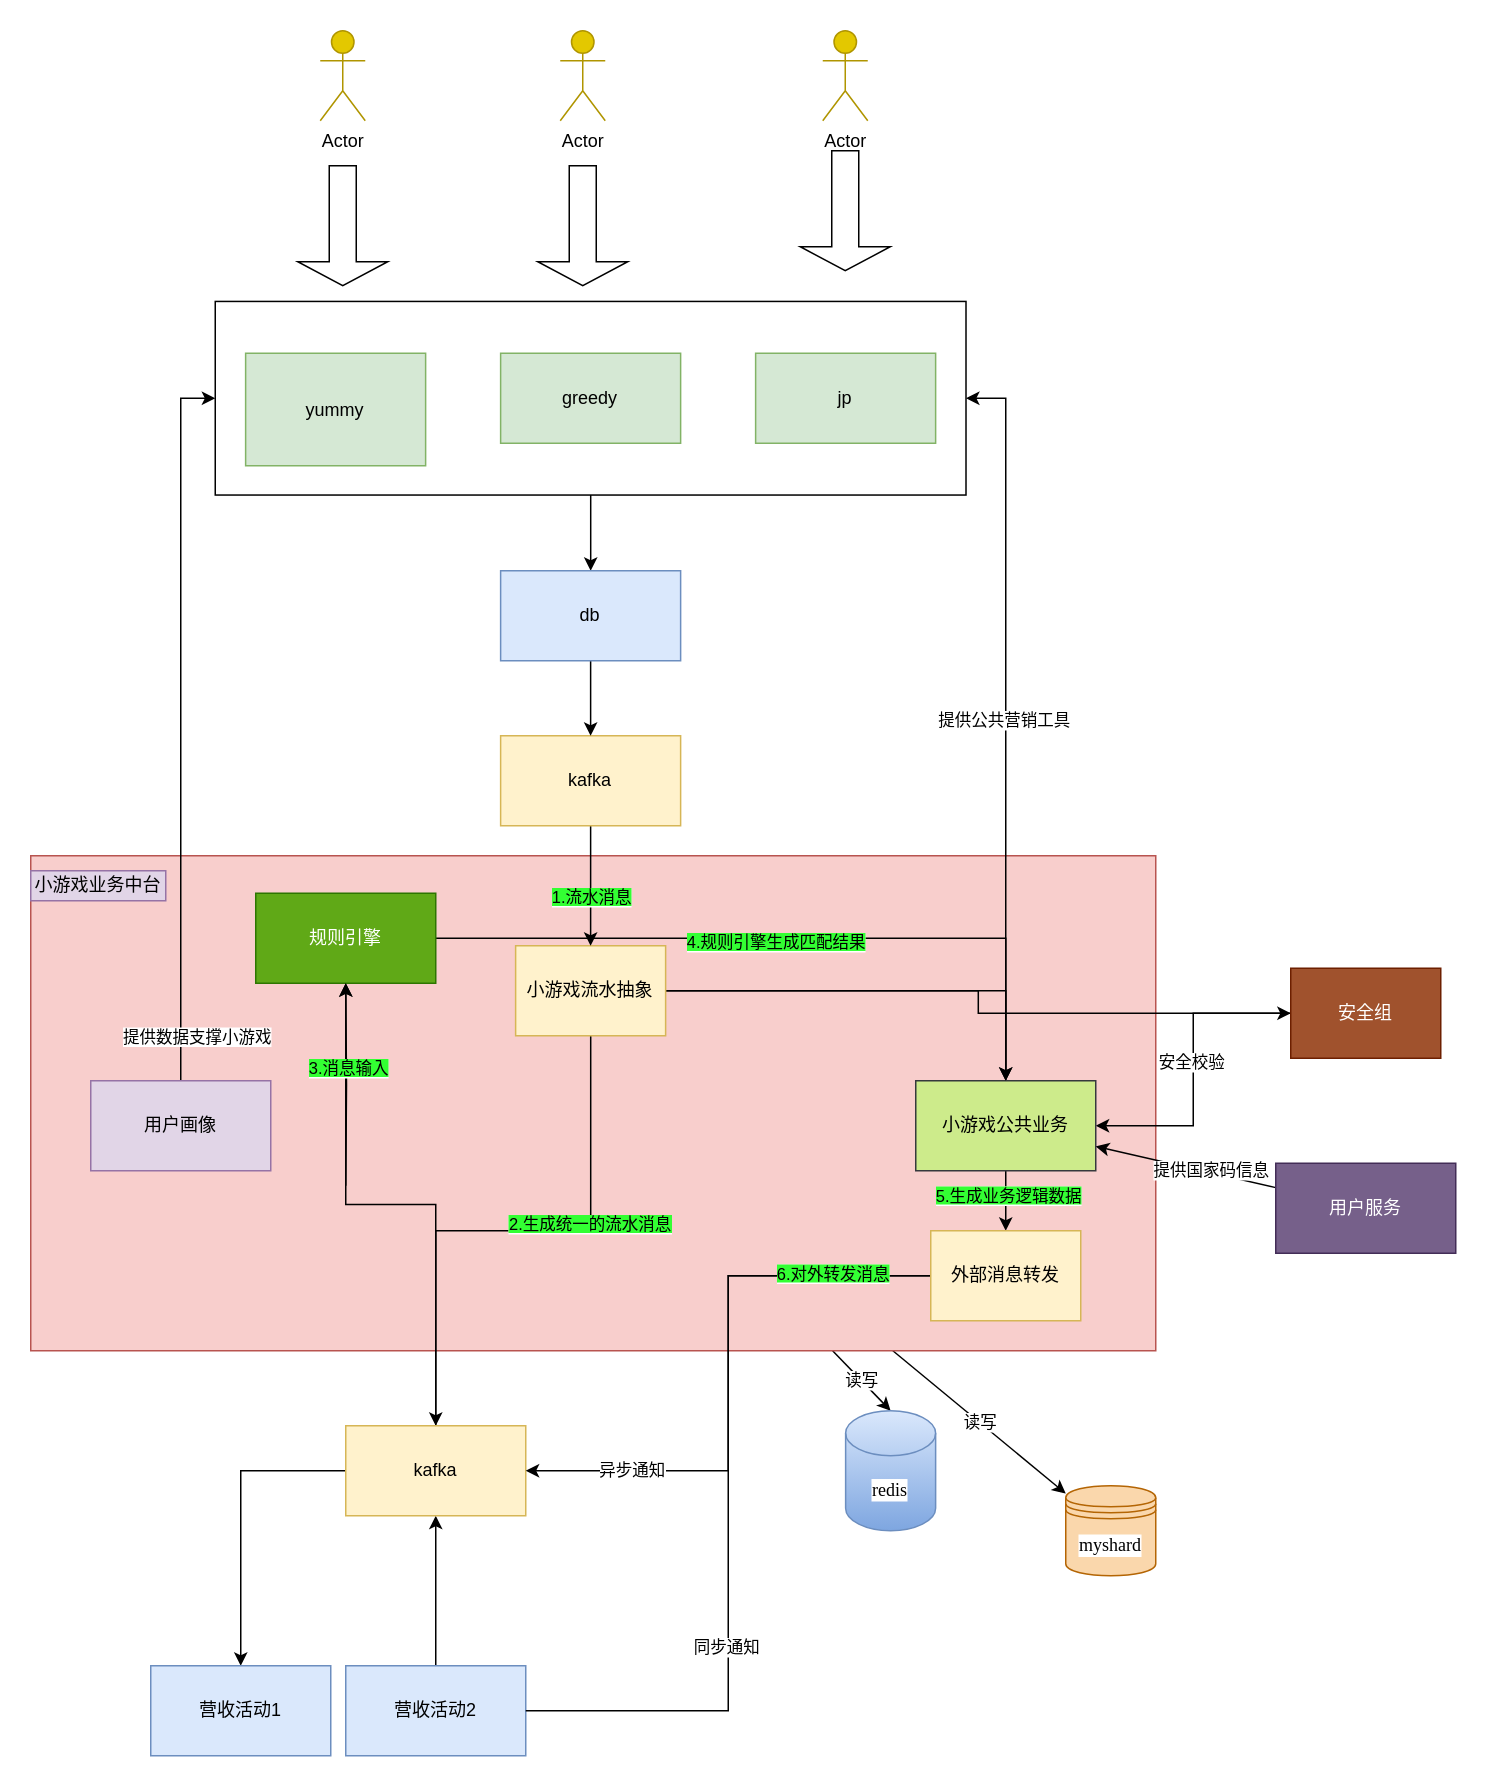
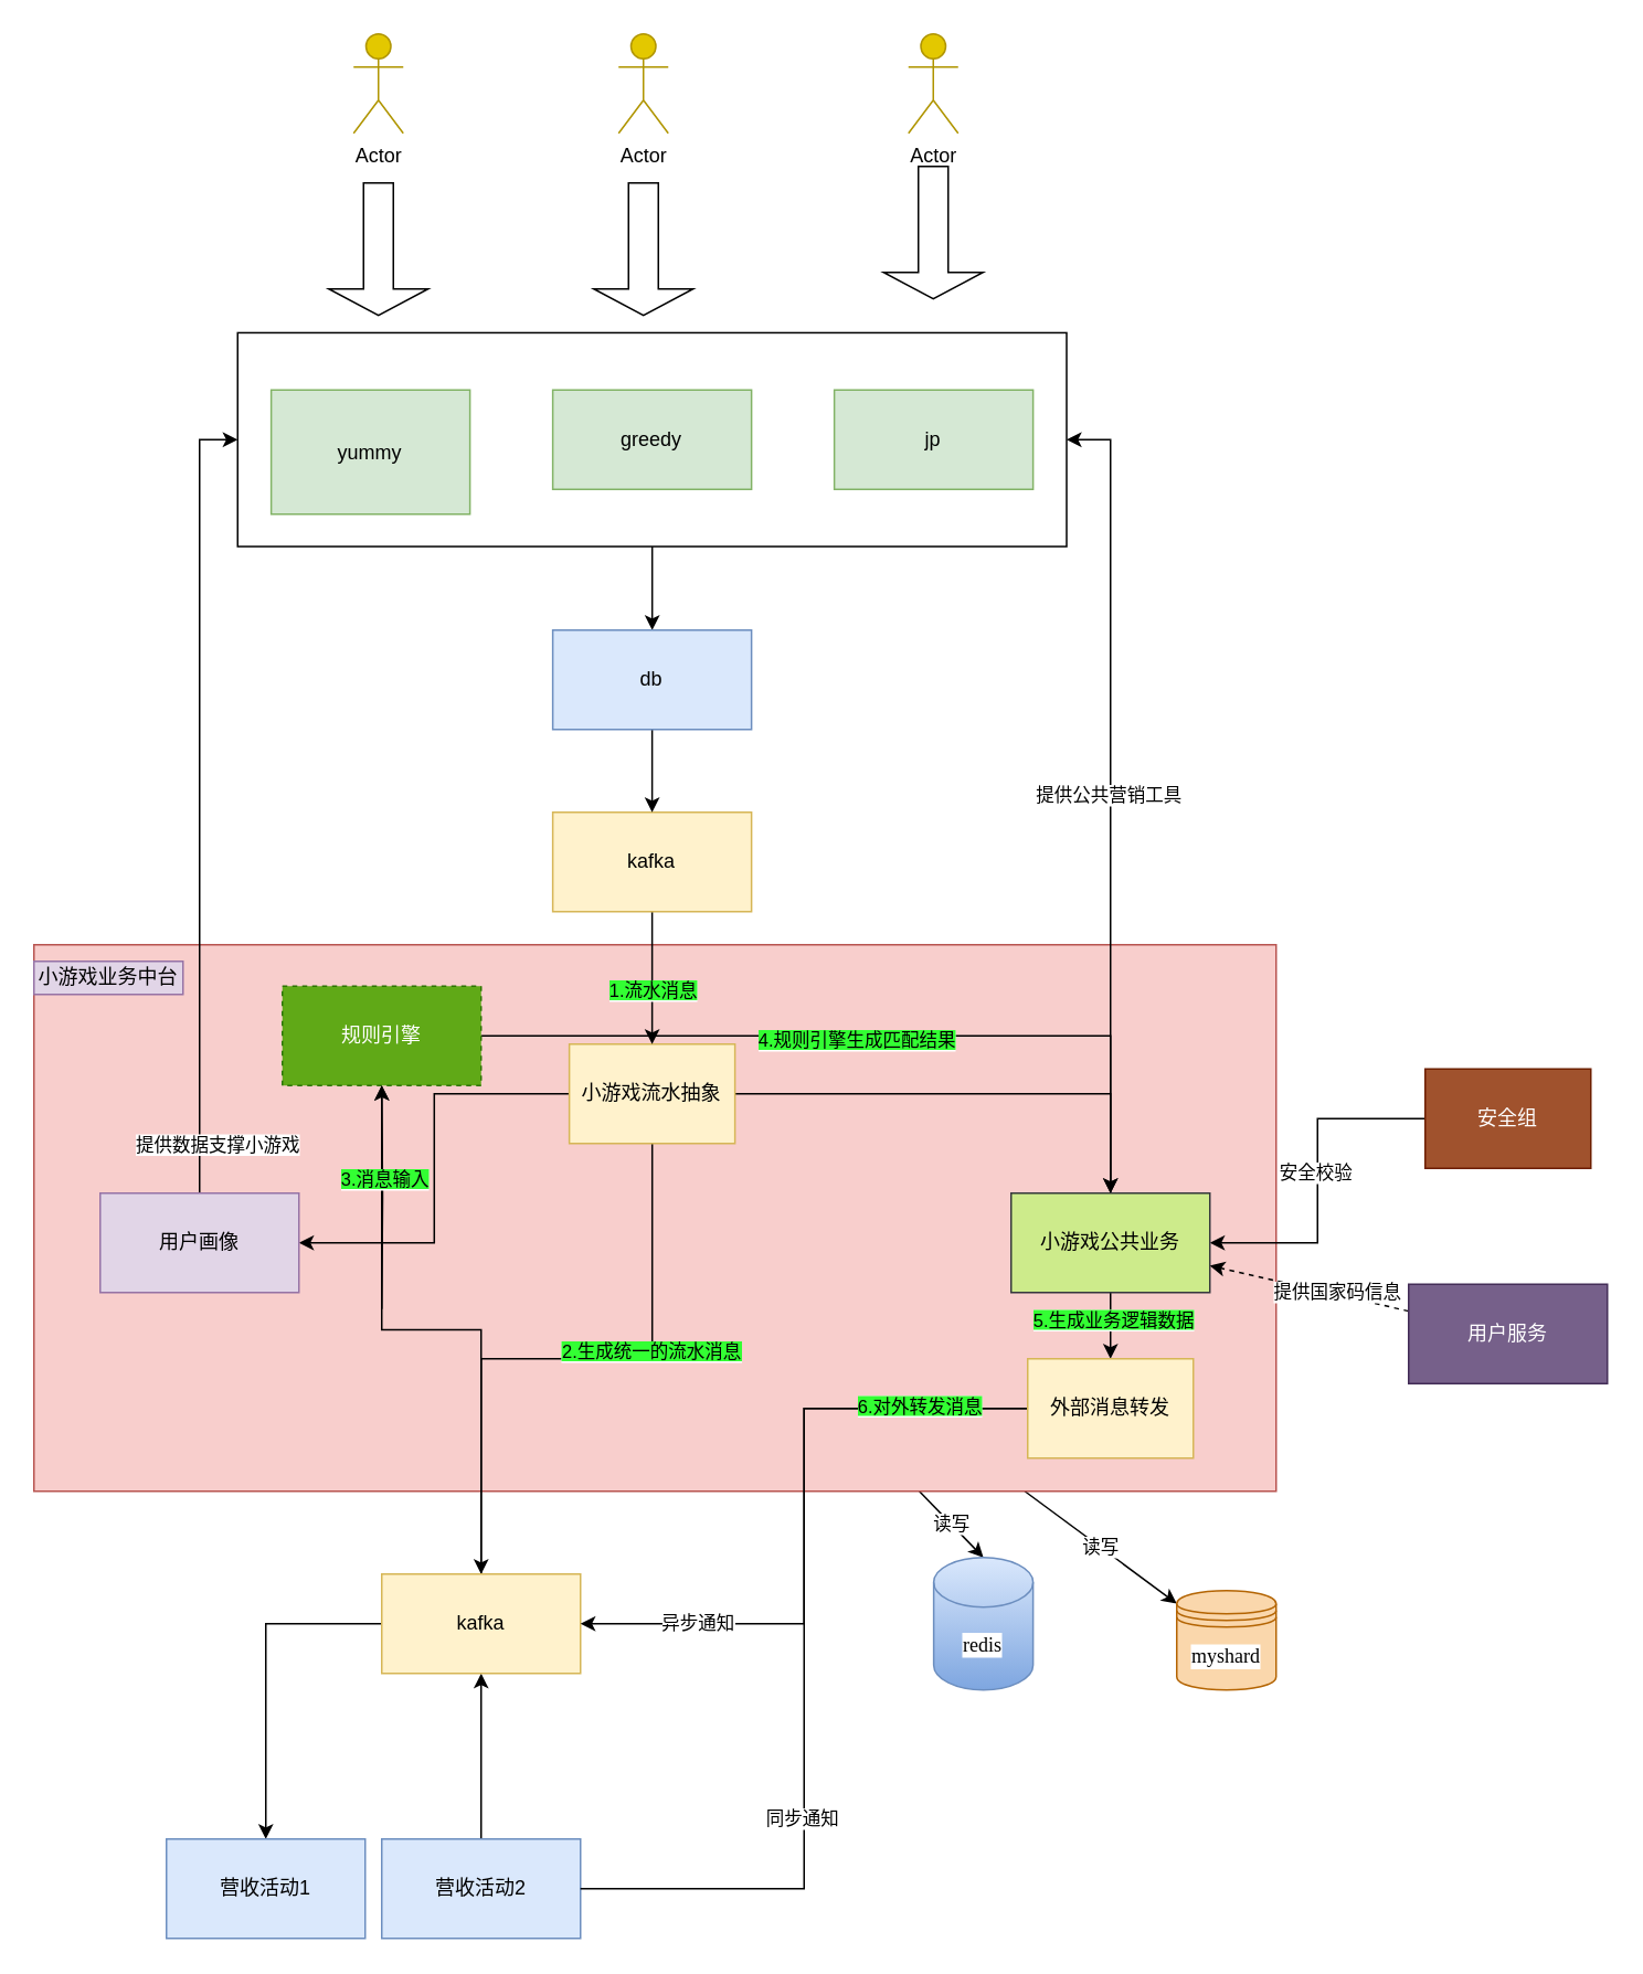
  <mxCell id="0" />
  <mxCell id="1" parent="0" />
  <mxCell id="2" value="读写" style="edgeStyle=none;rounded=0;orthogonalLoop=1;jettySize=auto;html=1;fontFamily=Verdana;" parent="1" source="4" target="16" edge="1"><mxGeometry relative="1" as="geometry" /></mxCell>
  <mxCell id="3" value="读写" style="edgeStyle=none;rounded=0;orthogonalLoop=1;jettySize=auto;html=1;entryX=0.5;entryY=0;entryDx=0;entryDy=0;entryPerimeter=0;fontFamily=Verdana;" parent="1" source="4" target="17" edge="1"><mxGeometry relative="1" as="geometry" /></mxCell>
  <mxCell id="4" value="" style="rounded=0;whiteSpace=wrap;html=1;fillColor=#f8cecc;strokeColor=#b85450;" parent="1" vertex="1"><mxGeometry x="20" y="570" width="750" height="330" as="geometry" /></mxCell>
  <mxCell id="5" value="Actor" style="shape=umlActor;verticalLabelPosition=bottom;verticalAlign=top;html=1;outlineConnect=0;fillColor=#e3c800;fontColor=#000000;strokeColor=#B09500;" parent="1" vertex="1"><mxGeometry x="213" y="20" width="30" height="60" as="geometry" /></mxCell>
  <mxCell id="6" value="Actor" style="shape=umlActor;verticalLabelPosition=bottom;verticalAlign=top;html=1;outlineConnect=0;fillColor=#e3c800;fontColor=#000000;strokeColor=#B09500;" parent="1" vertex="1"><mxGeometry x="373" y="20" width="30" height="60" as="geometry" /></mxCell>
  <mxCell id="7" value="Actor" style="shape=umlActor;verticalLabelPosition=bottom;verticalAlign=top;html=1;outlineConnect=0;fillColor=#e3c800;fontColor=#000000;strokeColor=#B09500;" parent="1" vertex="1"><mxGeometry x="548" y="20" width="30" height="60" as="geometry" /></mxCell>
  <mxCell id="8" value="" style="shape=singleArrow;direction=south;whiteSpace=wrap;html=1;" parent="1" vertex="1"><mxGeometry x="198" y="110" width="60" height="80" as="geometry" /></mxCell>
  <mxCell id="9" value="" style="shape=singleArrow;direction=south;whiteSpace=wrap;html=1;" parent="1" vertex="1"><mxGeometry x="358" y="110" width="60" height="80" as="geometry" /></mxCell>
  <mxCell id="10" value="" style="shape=singleArrow;direction=south;whiteSpace=wrap;html=1;" parent="1" vertex="1"><mxGeometry x="533" y="100" width="60" height="80" as="geometry" /></mxCell>
  <mxCell id="11" value="yummy" style="rounded=0;whiteSpace=wrap;html=1;fillColor=#d5e8d4;strokeColor=#82b366;" parent="1" vertex="1"><mxGeometry x="163.25" y="235" width="120" height="75" as="geometry" /></mxCell>
  <mxCell id="12" value="greedy" style="rounded=0;whiteSpace=wrap;html=1;fillColor=#d5e8d4;strokeColor=#82b366;" parent="1" vertex="1"><mxGeometry x="333.25" y="235" width="120" height="60" as="geometry" /></mxCell>
  <mxCell id="13" value="jp" style="rounded=0;whiteSpace=wrap;html=1;fillColor=#d5e8d4;strokeColor=#82b366;" parent="1" vertex="1"><mxGeometry x="503.25" y="235" width="120" height="60" as="geometry" /></mxCell>
  <mxCell id="14" value="小游戏业务中台" style="text;html=1;align=center;verticalAlign=middle;whiteSpace=wrap;rounded=0;fillColor=#e1d5e7;strokeColor=#9673a6;" parent="1" vertex="1"><mxGeometry x="20" y="580" width="90" height="20" as="geometry" /></mxCell>
  <mxCell id="15" value="" style="edgeStyle=none;rounded=0;orthogonalLoop=1;jettySize=auto;html=1;" parent="1" edge="1"><mxGeometry relative="1" as="geometry"><mxPoint x="646.245" y="661" as="sourcePoint" /><mxPoint x="646.51" y="661.3" as="targetPoint" /></mxGeometry></mxCell>
- <mxCell id="16" value="myshard" style="shape=datastore;whiteSpace=wrap;html=1;labelBackgroundColor=#FFFFFF;fontFamily=Verdana;fillColor=#fad7ac;strokeColor=#b46504;" parent="1" vertex="1"><mxGeometry x="710" y="990" width="60" height="60" as="geometry" /></mxCell>
+ <mxCell id="16" value="myshard" style="shape=datastore;whiteSpace=wrap;html=1;labelBackgroundColor=#FFFFFF;fontFamily=Verdana;fillColor=#fad7ac;strokeColor=#b46504;" parent="1" vertex="1"><mxGeometry x="710" y="960" width="60" height="60" as="geometry" /></mxCell>
  <mxCell id="17" value="redis" style="shape=cylinder3;whiteSpace=wrap;html=1;boundedLbl=1;backgroundOutline=1;size=15;labelBackgroundColor=#FFFFFF;fontFamily=Verdana;fillColor=#dae8fc;strokeColor=#6c8ebf;gradientColor=#7ea6e0;" parent="1" vertex="1"><mxGeometry x="563.25" y="940" width="60" height="80" as="geometry" /></mxCell>
  <mxCell id="18" style="edgeStyle=orthogonalEdgeStyle;rounded=0;orthogonalLoop=1;jettySize=auto;html=1;" parent="1" source="22" target="30" edge="1"><mxGeometry relative="1" as="geometry" /></mxCell>
- <mxCell id="19" style="edgeStyle=orthogonalEdgeStyle;rounded=0;orthogonalLoop=1;jettySize=auto;html=1;" parent="1" source="22" target="25" edge="1"><mxGeometry relative="1" as="geometry" /></mxCell>
+ <mxCell id="19" style="edgeStyle=orthogonalEdgeStyle;rounded=0;orthogonalLoop=1;jettySize=auto;html=1;entryX=1;entryY=0.5;entryDx=0;entryDy=0;" parent="1" source="22" target="43" edge="1"><mxGeometry relative="1" as="geometry" /></mxCell>
  <mxCell id="20" style="edgeStyle=orthogonalEdgeStyle;rounded=0;orthogonalLoop=1;jettySize=auto;html=1;entryX=0.5;entryY=0;entryDx=0;entryDy=0;" parent="1" source="22" target="52" edge="1"><mxGeometry relative="1" as="geometry"><mxPoint x="313.25" y="950" as="targetPoint" /></mxGeometry></mxCell>
  <mxCell id="21" value="&lt;span style=&quot;background-color: rgb(51, 255, 51);&quot;&gt;2.生成统一的流水消息&lt;/span&gt;" style="edgeLabel;html=1;align=center;verticalAlign=middle;resizable=0;points=[];" parent="20" vertex="1" connectable="0"><mxGeometry x="-0.311" y="-1" relative="1" as="geometry"><mxPoint as="offset" /></mxGeometry></mxCell>
  <mxCell id="22" value="小游戏流水抽象" style="rounded=0;whiteSpace=wrap;html=1;fillColor=#fff2cc;strokeColor=#d6b656;" parent="1" vertex="1"><mxGeometry x="343.25" y="630" width="100" height="60" as="geometry" /></mxCell>
  <mxCell id="23" style="edgeStyle=orthogonalEdgeStyle;rounded=0;orthogonalLoop=1;jettySize=auto;html=1;entryX=1;entryY=0.5;entryDx=0;entryDy=0;" parent="1" source="25" target="30" edge="1"><mxGeometry relative="1" as="geometry" /></mxCell>
  <mxCell id="24" value="安全校验" style="edgeLabel;html=1;align=center;verticalAlign=middle;resizable=0;points=[];" parent="23" vertex="1" connectable="0"><mxGeometry x="-0.05" y="-2" relative="1" as="geometry"><mxPoint as="offset" /></mxGeometry></mxCell>
  <mxCell id="25" value="安全组" style="rounded=0;whiteSpace=wrap;html=1;fillColor=#a0522d;fontColor=#ffffff;strokeColor=#6D1F00;" parent="1" vertex="1"><mxGeometry x="860" y="645" width="100" height="60" as="geometry" /></mxCell>
  <mxCell id="26" style="edgeStyle=orthogonalEdgeStyle;rounded=0;orthogonalLoop=1;jettySize=auto;html=1;entryX=1;entryY=0.5;entryDx=0;entryDy=0;" parent="1" source="30" target="35" edge="1"><mxGeometry relative="1" as="geometry"><mxPoint x="520" y="370" as="targetPoint" /></mxGeometry></mxCell>
  <mxCell id="27" value="提供公共营销工具" style="edgeLabel;html=1;align=center;verticalAlign=middle;resizable=0;points=[];" parent="26" vertex="1" connectable="0"><mxGeometry x="0.001" y="2" relative="1" as="geometry"><mxPoint as="offset" /></mxGeometry></mxCell>
  <mxCell id="28" value="" style="edgeStyle=orthogonalEdgeStyle;rounded=0;orthogonalLoop=1;jettySize=auto;html=1;" parent="1" source="30" target="58" edge="1"><mxGeometry relative="1" as="geometry" /></mxCell>
  <mxCell id="29" value="&lt;span style=&quot;background-color: rgb(51, 255, 51);&quot;&gt;5.生成业务逻辑数据&lt;/span&gt;" style="edgeLabel;html=1;align=center;verticalAlign=middle;resizable=0;points=[];" parent="28" vertex="1" connectable="0"><mxGeometry x="-0.2" y="1" relative="1" as="geometry"><mxPoint as="offset" /></mxGeometry></mxCell>
  <mxCell id="30" value="小游戏公共业务" style="rounded=0;whiteSpace=wrap;html=1;fillColor=#cdeb8b;strokeColor=#36393d;" parent="1" vertex="1"><mxGeometry x="610" y="720" width="120" height="60" as="geometry" /></mxCell>
- <mxCell id="31" style="edgeStyle=none;rounded=0;orthogonalLoop=1;jettySize=auto;html=1;strokeColor=#000000;" parent="1" source="33" target="30" edge="1"><mxGeometry relative="1" as="geometry" /></mxCell>
+ <mxCell id="31" style="edgeStyle=none;rounded=0;orthogonalLoop=1;jettySize=auto;html=1;strokeColor=#000000;dashed=1;" parent="1" source="33" target="30" edge="1"><mxGeometry relative="1" as="geometry" /></mxCell>
  <mxCell id="32" value="提供国家码信息" style="edgeLabel;html=1;align=center;verticalAlign=middle;resizable=0;points=[];" parent="31" vertex="1" connectable="0"><mxGeometry x="-0.263" y="-2" relative="1" as="geometry"><mxPoint as="offset" /></mxGeometry></mxCell>
  <mxCell id="33" value="用户服务" style="rounded=0;whiteSpace=wrap;html=1;fillColor=#76608a;fontColor=#ffffff;strokeColor=#432D57;" parent="1" vertex="1"><mxGeometry x="850" y="775" width="120" height="60" as="geometry" /></mxCell>
  <mxCell id="34" style="edgeStyle=orthogonalEdgeStyle;rounded=0;orthogonalLoop=1;jettySize=auto;html=1;" parent="1" source="35" target="40" edge="1"><mxGeometry relative="1" as="geometry" /></mxCell>
  <mxCell id="35" value="" style="rounded=0;whiteSpace=wrap;html=1;fillColor=none;" parent="1" vertex="1"><mxGeometry x="143" y="200.46" width="500.5" height="129.07" as="geometry" /></mxCell>
  <mxCell id="36" style="edgeStyle=orthogonalEdgeStyle;rounded=0;orthogonalLoop=1;jettySize=auto;html=1;" parent="1" source="38" target="22" edge="1"><mxGeometry relative="1" as="geometry" /></mxCell>
  <mxCell id="37" value="&lt;span style=&quot;background-color: rgb(51, 255, 51);&quot;&gt;1.流水消息&lt;/span&gt;" style="edgeLabel;html=1;align=center;verticalAlign=middle;resizable=0;points=[];" parent="36" vertex="1" connectable="0"><mxGeometry x="0.178" relative="1" as="geometry"><mxPoint as="offset" /></mxGeometry></mxCell>
  <mxCell id="38" value="kafka" style="rounded=0;whiteSpace=wrap;html=1;fillColor=#fff2cc;strokeColor=#d6b656;" parent="1" vertex="1"><mxGeometry x="333.25" y="490" width="120" height="60" as="geometry" /></mxCell>
  <mxCell id="39" style="edgeStyle=orthogonalEdgeStyle;rounded=0;orthogonalLoop=1;jettySize=auto;html=1;" parent="1" source="40" target="38" edge="1"><mxGeometry relative="1" as="geometry" /></mxCell>
  <mxCell id="40" value="db" style="rounded=0;whiteSpace=wrap;html=1;fillColor=#dae8fc;strokeColor=#6c8ebf;" parent="1" vertex="1"><mxGeometry x="333.25" y="380" width="120" height="60" as="geometry" /></mxCell>
  <mxCell id="41" style="edgeStyle=orthogonalEdgeStyle;rounded=0;orthogonalLoop=1;jettySize=auto;html=1;entryX=0;entryY=0.5;entryDx=0;entryDy=0;" parent="1" source="43" target="35" edge="1"><mxGeometry relative="1" as="geometry" /></mxCell>
  <mxCell id="42" value="提供数据支撑小游戏" style="edgeLabel;html=1;align=center;verticalAlign=middle;resizable=0;points=[];" parent="41" vertex="1" connectable="0"><mxGeometry x="-0.109" relative="1" as="geometry"><mxPoint x="10" y="183" as="offset" /></mxGeometry></mxCell>
  <mxCell id="43" value="用户画像" style="rounded=0;whiteSpace=wrap;html=1;fillColor=#e1d5e7;strokeColor=#9673a6;" parent="1" vertex="1"><mxGeometry x="60" y="720" width="120" height="60" as="geometry" /></mxCell>
  <mxCell id="44" style="edgeStyle=orthogonalEdgeStyle;rounded=0;orthogonalLoop=1;jettySize=auto;html=1;entryX=0.5;entryY=0;entryDx=0;entryDy=0;exitX=0;exitY=0.5;exitDx=0;exitDy=0;" parent="1" source="52" target="45" edge="1"><mxGeometry relative="1" as="geometry"><mxPoint x="283.25" y="980" as="sourcePoint" /></mxGeometry></mxCell>
  <mxCell id="45" value="营收活动1" style="rounded=0;whiteSpace=wrap;html=1;fillColor=#dae8fc;strokeColor=#6c8ebf;" parent="1" vertex="1"><mxGeometry x="100" y="1110" width="120" height="60" as="geometry" /></mxCell>
  <mxCell id="46" style="edgeStyle=orthogonalEdgeStyle;rounded=0;orthogonalLoop=1;jettySize=auto;html=1;entryX=0.5;entryY=1;entryDx=0;entryDy=0;" parent="1" source="47" target="52" edge="1"><mxGeometry relative="1" as="geometry" /></mxCell>
  <mxCell id="47" value="营收活动2" style="rounded=0;whiteSpace=wrap;html=1;fillColor=#dae8fc;strokeColor=#6c8ebf;" parent="1" vertex="1"><mxGeometry x="230" y="1110" width="120" height="60" as="geometry" /></mxCell>
  <mxCell id="48" style="edgeStyle=orthogonalEdgeStyle;rounded=0;orthogonalLoop=1;jettySize=auto;html=1;entryX=0.5;entryY=0;entryDx=0;entryDy=0;" parent="1" source="50" target="30" edge="1"><mxGeometry relative="1" as="geometry" /></mxCell>
  <mxCell id="49" value="&lt;span style=&quot;background-color: rgb(51, 255, 51);&quot;&gt;4.规则引擎生成匹配结果&lt;/span&gt;" style="edgeLabel;html=1;align=center;verticalAlign=middle;resizable=0;points=[];" parent="48" vertex="1" connectable="0"><mxGeometry x="-0.048" y="-2" relative="1" as="geometry"><mxPoint as="offset" /></mxGeometry></mxCell>
- <mxCell id="50" value="规则引擎" style="rounded=0;whiteSpace=wrap;html=1;fillColor=#60a917;strokeColor=#2D7600;fontColor=#ffffff;" parent="1" vertex="1"><mxGeometry x="170" y="595" width="120" height="60" as="geometry" /></mxCell>
+ <mxCell id="50" value="规则引擎" style="rounded=0;whiteSpace=wrap;html=1;fillColor=#60a917;strokeColor=#2D7600;fontColor=#ffffff;dashed=1;" parent="1" vertex="1"><mxGeometry x="170" y="595" width="120" height="60" as="geometry" /></mxCell>
  <mxCell id="51" style="edgeStyle=orthogonalEdgeStyle;rounded=0;orthogonalLoop=1;jettySize=auto;html=1;entryX=0.5;entryY=1;entryDx=0;entryDy=0;" edge="1" parent="1" source="52" target="50"><mxGeometry relative="1" as="geometry" /></mxCell>
  <mxCell id="52" value="kafka" style="rounded=0;whiteSpace=wrap;html=1;fillColor=#fff2cc;strokeColor=#d6b656;" parent="1" vertex="1"><mxGeometry x="230" y="950" width="120" height="60" as="geometry" /></mxCell>
  <mxCell id="53" style="edgeStyle=orthogonalEdgeStyle;rounded=0;orthogonalLoop=1;jettySize=auto;html=1;entryX=1;entryY=0.5;entryDx=0;entryDy=0;" parent="1" source="58" target="52" edge="1"><mxGeometry relative="1" as="geometry" /></mxCell>
  <mxCell id="54" value="异步通知" style="edgeLabel;html=1;align=center;verticalAlign=middle;resizable=0;points=[];" parent="53" vertex="1" connectable="0"><mxGeometry x="0.649" y="-1" relative="1" as="geometry"><mxPoint as="offset" /></mxGeometry></mxCell>
  <mxCell id="55" style="edgeStyle=orthogonalEdgeStyle;rounded=0;orthogonalLoop=1;jettySize=auto;html=1;entryX=1;entryY=0.5;entryDx=0;entryDy=0;endArrow=none;" parent="1" source="58" target="47" edge="1"><mxGeometry relative="1" as="geometry" /></mxCell>
  <mxCell id="56" value="同步通知" style="edgeLabel;html=1;align=center;verticalAlign=middle;resizable=0;points=[];" parent="55" vertex="1" connectable="0"><mxGeometry x="0.365" y="-2" relative="1" as="geometry"><mxPoint as="offset" /></mxGeometry></mxCell>
  <mxCell id="57" value="&lt;span style=&quot;background-color: rgb(51, 255, 51);&quot;&gt;6.对外转发消息&lt;/span&gt;" style="edgeLabel;html=1;align=center;verticalAlign=middle;resizable=0;points=[];" parent="55" vertex="1" connectable="0"><mxGeometry x="-0.764" y="-2" relative="1" as="geometry"><mxPoint as="offset" /></mxGeometry></mxCell>
  <mxCell id="58" value="外部消息转发" style="rounded=0;whiteSpace=wrap;html=1;fillColor=#fff2cc;strokeColor=#d6b656;" parent="1" vertex="1"><mxGeometry x="620" y="820" width="100" height="60" as="geometry" /></mxCell>
  <mxCell id="59" style="edgeStyle=orthogonalEdgeStyle;rounded=0;orthogonalLoop=1;jettySize=auto;html=1;entryX=0.5;entryY=1;entryDx=0;entryDy=0;" parent="1" target="50" edge="1"><mxGeometry relative="1" as="geometry"><mxPoint x="230" y="790" as="sourcePoint" /></mxGeometry></mxCell>
  <mxCell id="60" value="&lt;span style=&quot;background-color: rgb(51, 255, 51);&quot;&gt;3.消息输入&lt;/span&gt;" style="edgeLabel;html=1;align=center;verticalAlign=middle;resizable=0;points=[];" parent="59" vertex="1" connectable="0"><mxGeometry x="0.17" y="-1" relative="1" as="geometry"><mxPoint as="offset" /></mxGeometry></mxCell>
